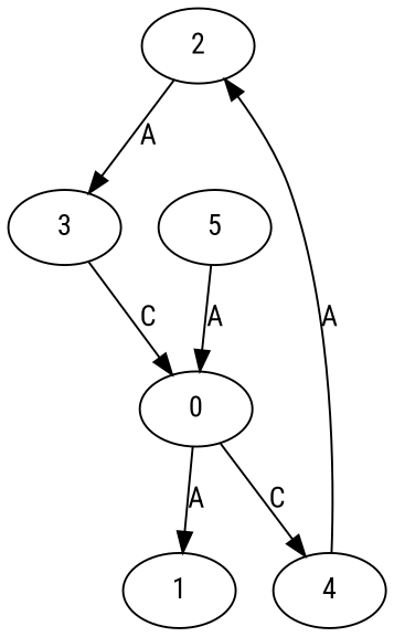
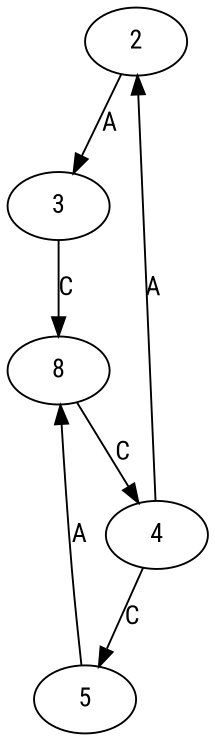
  digraph {
    fontname="Roboto Condensed"
    node [fontname="Roboto Condensed"]
    edge [fontname="Roboto Condensed"]
    2
    3
-   0
-   1
+   0 [label=8]
    4
    5
    2 -> 3 [label=A]
    3 -> 0 [label=C]
-   0 -> 1 [label=A]
    0 -> 4 [label=C]
    4 -> 2 [label=A]
+   4 -> 5 [label=C]
    5 -> 0 [label=A]
  }
